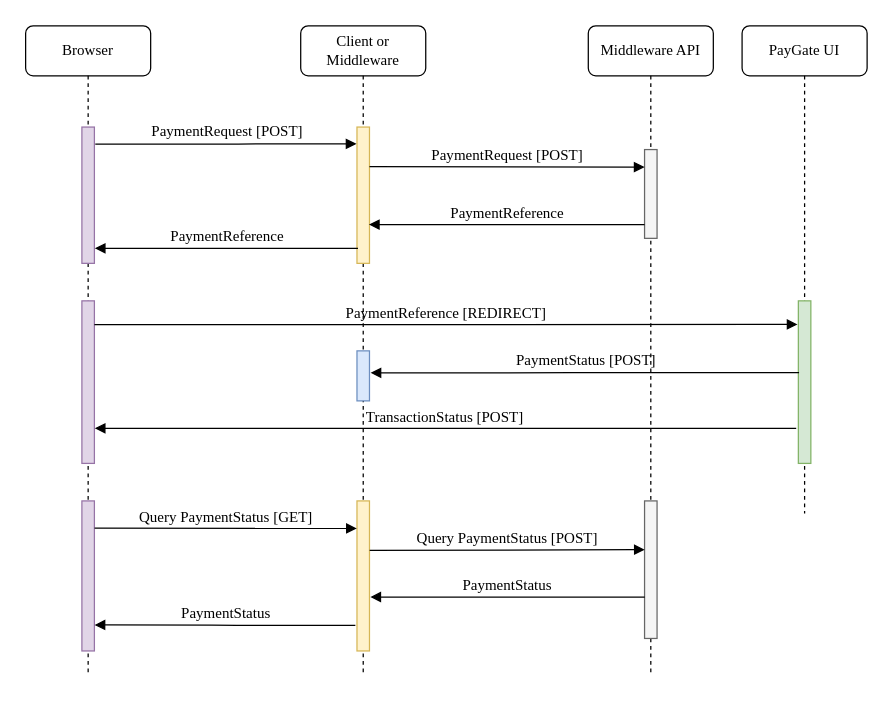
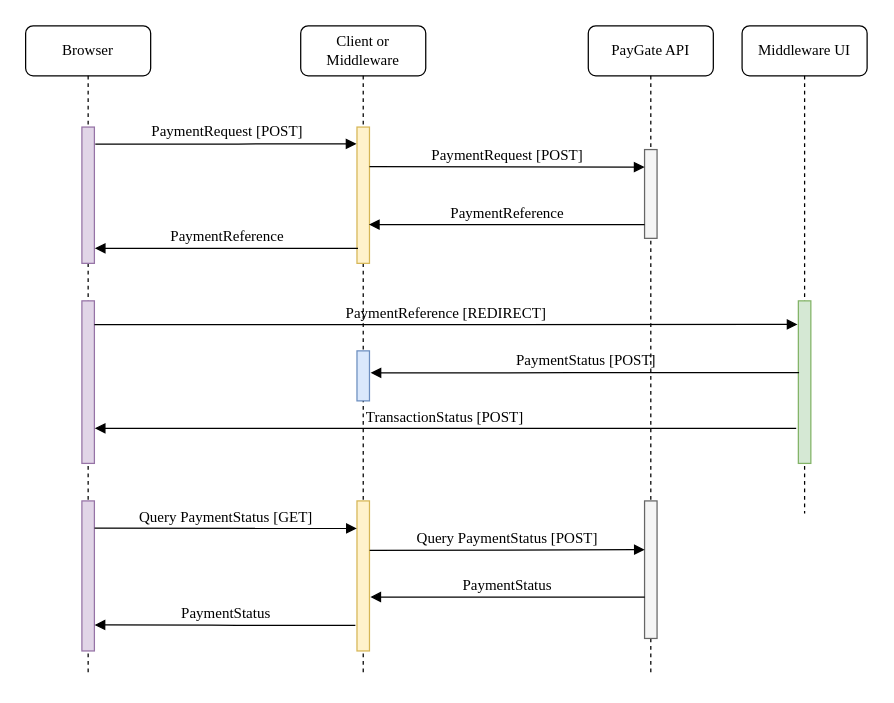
  <mxCell id="0" />
  <mxCell id="1" parent="0" />
  <mxCell id="2" value="&lt;div&gt;Client or&lt;br&gt;&lt;/div&gt;&lt;div&gt;Middleware&lt;/div&gt;" style="shape=umlLifeline;perimeter=lifelinePerimeter;whiteSpace=wrap;html=1;container=1;collapsible=0;recursiveResize=0;outlineConnect=0;rounded=1;shadow=0;comic=0;labelBackgroundColor=none;strokeWidth=1;fontFamily=Verdana;fontSize=12;align=center;" parent="1" vertex="1"><mxGeometry x="240" y="20" width="100" height="520" as="geometry" /></mxCell>
  <mxCell id="3" value="" style="html=1;points=[];perimeter=orthogonalPerimeter;rounded=0;shadow=0;comic=0;labelBackgroundColor=none;strokeWidth=1;fontFamily=Verdana;fontSize=12;align=center;fillColor=#fff2cc;strokeColor=#d6b656;" parent="2" vertex="1"><mxGeometry x="45" y="81" width="10" height="109" as="geometry" /></mxCell>
  <mxCell id="4" value="" style="html=1;points=[];perimeter=orthogonalPerimeter;rounded=0;shadow=0;comic=0;labelBackgroundColor=none;strokeWidth=1;fontFamily=Verdana;fontSize=12;align=center;fillColor=#dae8fc;strokeColor=#6c8ebf;" vertex="1" parent="2"><mxGeometry x="45" y="260" width="10" height="40" as="geometry" /></mxCell>
  <mxCell id="5" value="" style="html=1;points=[];perimeter=orthogonalPerimeter;rounded=0;shadow=0;comic=0;labelBackgroundColor=none;strokeWidth=1;fontFamily=Verdana;fontSize=12;align=center;fillColor=#fff2cc;strokeColor=#d6b656;" vertex="1" parent="2"><mxGeometry x="45" y="380" width="10" height="120" as="geometry" /></mxCell>
- <mxCell id="6" value="Middleware API" style="shape=umlLifeline;perimeter=lifelinePerimeter;whiteSpace=wrap;html=1;container=1;collapsible=0;recursiveResize=0;outlineConnect=0;rounded=1;shadow=0;comic=0;labelBackgroundColor=none;strokeWidth=1;fontFamily=Verdana;fontSize=12;align=center;" parent="1" vertex="1"><mxGeometry x="470" y="20" width="100" height="520" as="geometry" /></mxCell>
+ <mxCell id="6" value="PayGate API" style="shape=umlLifeline;perimeter=lifelinePerimeter;whiteSpace=wrap;html=1;container=1;collapsible=0;recursiveResize=0;outlineConnect=0;rounded=1;shadow=0;comic=0;labelBackgroundColor=none;strokeWidth=1;fontFamily=Verdana;fontSize=12;align=center;" parent="1" vertex="1"><mxGeometry x="470" y="20" width="100" height="520" as="geometry" /></mxCell>
  <mxCell id="7" value="" style="html=1;points=[];perimeter=orthogonalPerimeter;rounded=0;shadow=0;comic=0;labelBackgroundColor=none;strokeWidth=1;fontFamily=Verdana;fontSize=12;align=center;fillColor=#f5f5f5;strokeColor=#666666;fontColor=#333333;" parent="6" vertex="1"><mxGeometry x="45" y="99" width="10" height="71" as="geometry" /></mxCell>
  <mxCell id="8" value="" style="html=1;points=[];perimeter=orthogonalPerimeter;rounded=0;shadow=0;comic=0;labelBackgroundColor=none;strokeWidth=1;fontFamily=Verdana;fontSize=12;align=center;fillColor=#f5f5f5;strokeColor=#666666;fontColor=#333333;" vertex="1" parent="6"><mxGeometry x="45" y="380" width="10" height="110" as="geometry" /></mxCell>
- <mxCell id="9" value="PayGate UI" style="shape=umlLifeline;perimeter=lifelinePerimeter;whiteSpace=wrap;html=1;container=1;collapsible=0;recursiveResize=0;outlineConnect=0;rounded=1;shadow=0;comic=0;labelBackgroundColor=none;strokeWidth=1;fontFamily=Verdana;fontSize=12;align=center;" parent="1" vertex="1"><mxGeometry x="593" y="20" width="100" height="390" as="geometry" /></mxCell>
+ <mxCell id="9" value="Middleware UI" style="shape=umlLifeline;perimeter=lifelinePerimeter;whiteSpace=wrap;html=1;container=1;collapsible=0;recursiveResize=0;outlineConnect=0;rounded=1;shadow=0;comic=0;labelBackgroundColor=none;strokeWidth=1;fontFamily=Verdana;fontSize=12;align=center;" parent="1" vertex="1"><mxGeometry x="593" y="20" width="100" height="390" as="geometry" /></mxCell>
  <mxCell id="10" value="Browser" style="shape=umlLifeline;perimeter=lifelinePerimeter;whiteSpace=wrap;html=1;container=1;collapsible=0;recursiveResize=0;outlineConnect=0;rounded=1;shadow=0;comic=0;labelBackgroundColor=none;strokeWidth=1;fontFamily=Verdana;fontSize=12;align=center;" parent="1" vertex="1"><mxGeometry x="20" y="20" width="100" height="520" as="geometry" /></mxCell>
  <mxCell id="11" value="" style="html=1;points=[];perimeter=orthogonalPerimeter;rounded=0;shadow=0;comic=0;labelBackgroundColor=none;strokeWidth=1;fontFamily=Verdana;fontSize=12;align=center;fillColor=#e1d5e7;strokeColor=#9673a6;" parent="10" vertex="1"><mxGeometry x="45" y="81" width="10" height="109" as="geometry" /></mxCell>
  <mxCell id="12" value="" style="html=1;points=[];perimeter=orthogonalPerimeter;rounded=0;shadow=0;comic=0;labelBackgroundColor=none;strokeWidth=1;fontFamily=Verdana;fontSize=12;align=center;fillColor=#e1d5e7;strokeColor=#9673a6;" vertex="1" parent="10"><mxGeometry x="45" y="220" width="10" height="130" as="geometry" /></mxCell>
  <mxCell id="13" value="" style="html=1;points=[];perimeter=orthogonalPerimeter;rounded=0;shadow=0;comic=0;labelBackgroundColor=none;strokeWidth=1;fontFamily=Verdana;fontSize=12;align=center;fillColor=#e1d5e7;strokeColor=#9673a6;" vertex="1" parent="10"><mxGeometry x="45" y="380" width="10" height="120" as="geometry" /></mxCell>
  <mxCell id="14" value="" style="html=1;points=[];perimeter=orthogonalPerimeter;rounded=0;shadow=0;comic=0;labelBackgroundColor=none;strokeWidth=1;fontFamily=Verdana;fontSize=12;align=center;fillColor=#d5e8d4;strokeColor=#82b366;" parent="1" vertex="1"><mxGeometry x="638" y="240" width="10" height="130" as="geometry" /></mxCell>
  <mxCell id="15" value="PaymentReference" style="html=1;verticalAlign=bottom;endArrow=block;labelBackgroundColor=none;fontFamily=Verdana;fontSize=12;edgeStyle=elbowEdgeStyle;elbow=vertical;entryX=0.957;entryY=0.352;entryDx=0;entryDy=0;entryPerimeter=0;" parent="1" edge="1"><mxGeometry relative="1" as="geometry"><mxPoint x="515" y="179" as="sourcePoint" /><Array as="points" /><mxPoint x="294.57" y="178.96" as="targetPoint" /></mxGeometry></mxCell>
  <mxCell id="16" value="PaymentRequest [POST]" style="html=1;verticalAlign=bottom;endArrow=block;labelBackgroundColor=none;fontFamily=Verdana;fontSize=12;edgeStyle=elbowEdgeStyle;elbow=horizontal;exitX=1.071;exitY=0.213;exitDx=0;exitDy=0;exitPerimeter=0;entryX=-0.04;entryY=0.123;entryDx=0;entryDy=0;entryPerimeter=0;" parent="1" target="3" edge="1"><mxGeometry relative="1" as="geometry"><mxPoint x="75.71" y="114.56" as="sourcePoint" /><mxPoint x="280" y="114" as="targetPoint" /></mxGeometry></mxCell>
  <mxCell id="17" value="PaymentRequest [POST]" style="html=1;verticalAlign=bottom;endArrow=block;entryX=0;entryY=0;labelBackgroundColor=none;fontFamily=Verdana;fontSize=12;edgeStyle=elbowEdgeStyle;elbow=vertical;" parent="1" edge="1"><mxGeometry relative="1" as="geometry"><mxPoint x="295" y="132.69" as="sourcePoint" /><mxPoint x="515" y="133" as="targetPoint" /></mxGeometry></mxCell>
  <mxCell id="18" value="PaymentReference" style="html=1;verticalAlign=bottom;endArrow=block;labelBackgroundColor=none;fontFamily=Verdana;fontSize=12;edgeStyle=elbowEdgeStyle;elbow=vertical;exitX=0.08;exitY=0.89;exitDx=0;exitDy=0;exitPerimeter=0;entryX=1.033;entryY=0.889;entryDx=0;entryDy=0;entryPerimeter=0;" edge="1" parent="1" source="3" target="11"><mxGeometry relative="1" as="geometry"><mxPoint x="277" y="198" as="sourcePoint" /><Array as="points" /><mxPoint x="80" y="198" as="targetPoint" /></mxGeometry></mxCell>
  <mxCell id="19" value="PaymentReference [REDIRECT]" style="html=1;verticalAlign=bottom;endArrow=block;labelBackgroundColor=none;fontFamily=Verdana;fontSize=12;edgeStyle=elbowEdgeStyle;elbow=horizontal;entryX=-0.067;entryY=0.145;entryDx=0;entryDy=0;entryPerimeter=0;" edge="1" parent="1" target="14"><mxGeometry relative="1" as="geometry"><mxPoint x="75" y="259" as="sourcePoint" /><mxPoint x="700" y="258" as="targetPoint" /></mxGeometry></mxCell>
  <mxCell id="20" value="TransactionStatus [POST]" style="html=1;verticalAlign=bottom;endArrow=block;labelBackgroundColor=none;fontFamily=Verdana;fontSize=12;edgeStyle=elbowEdgeStyle;elbow=horizontal;entryX=1.129;entryY=0.784;entryDx=0;entryDy=0;entryPerimeter=0;exitX=-0.171;exitY=0.785;exitDx=0;exitDy=0;exitPerimeter=0;" edge="1" parent="1" source="14"><mxGeometry relative="1" as="geometry"><mxPoint x="600" y="342" as="sourcePoint" /><mxPoint x="75.29" y="341.92" as="targetPoint" /></mxGeometry></mxCell>
  <mxCell id="21" value="PaymentStatus [POST]" style="html=1;verticalAlign=bottom;endArrow=block;labelBackgroundColor=none;fontFamily=Verdana;fontSize=12;edgeStyle=elbowEdgeStyle;elbow=horizontal;entryX=1.186;entryY=0.491;entryDx=0;entryDy=0;entryPerimeter=0;exitX=0.057;exitY=0.442;exitDx=0;exitDy=0;exitPerimeter=0;" edge="1" parent="1" source="14"><mxGeometry relative="1" as="geometry"><mxPoint x="630" y="298" as="sourcePoint" /><mxPoint x="295.86" y="297.55" as="targetPoint" /></mxGeometry></mxCell>
  <mxCell id="22" value="Query PaymentStatus [GET]" style="html=1;verticalAlign=bottom;endArrow=block;labelBackgroundColor=none;fontFamily=Verdana;fontSize=12;edgeStyle=elbowEdgeStyle;elbow=vertical;exitX=1.014;exitY=0.181;exitDx=0;exitDy=0;exitPerimeter=0;entryX=-0.014;entryY=0.179;entryDx=0;entryDy=0;entryPerimeter=0;" edge="1" parent="1" source="13" target="5"><mxGeometry relative="1" as="geometry"><mxPoint x="80" y="420.15" as="sourcePoint" /><mxPoint x="280" y="420" as="targetPoint" /></mxGeometry></mxCell>
  <mxCell id="23" value="Query PaymentStatus [POST]" style="html=1;verticalAlign=bottom;endArrow=block;labelBackgroundColor=none;fontFamily=Verdana;fontSize=12;edgeStyle=elbowEdgeStyle;elbow=vertical;entryX=0.014;entryY=0.418;entryDx=0;entryDy=0;entryPerimeter=0;exitX=1.014;exitY=0.423;exitDx=0;exitDy=0;exitPerimeter=0;" edge="1" parent="1"><mxGeometry relative="1" as="geometry"><mxPoint x="295.14" y="439.53" as="sourcePoint" /><mxPoint x="515.14" y="438.98" as="targetPoint" /></mxGeometry></mxCell>
  <mxCell id="24" value="PaymentStatus" style="html=1;verticalAlign=bottom;endArrow=block;labelBackgroundColor=none;fontFamily=Verdana;fontSize=12;edgeStyle=elbowEdgeStyle;elbow=horizontal;entryX=1.071;entryY=0.735;entryDx=0;entryDy=0;entryPerimeter=0;exitX=0.014;exitY=0.735;exitDx=0;exitDy=0;exitPerimeter=0;" edge="1" parent="1"><mxGeometry relative="1" as="geometry"><mxPoint x="515.14" y="476.85" as="sourcePoint" /><mxPoint x="295.71" y="476.85" as="targetPoint" /></mxGeometry></mxCell>
  <mxCell id="25" value="PaymentStatus" style="html=1;verticalAlign=bottom;endArrow=block;labelBackgroundColor=none;fontFamily=Verdana;fontSize=12;edgeStyle=elbowEdgeStyle;elbow=horizontal;exitX=-0.129;exitY=0.912;exitDx=0;exitDy=0;exitPerimeter=0;entryX=1.014;entryY=0.91;entryDx=0;entryDy=0;entryPerimeter=0;" edge="1" parent="1"><mxGeometry relative="1" as="geometry"><mxPoint x="283.71" y="499.44" as="sourcePoint" /><mxPoint x="75.14" y="499.2" as="targetPoint" /></mxGeometry></mxCell>
